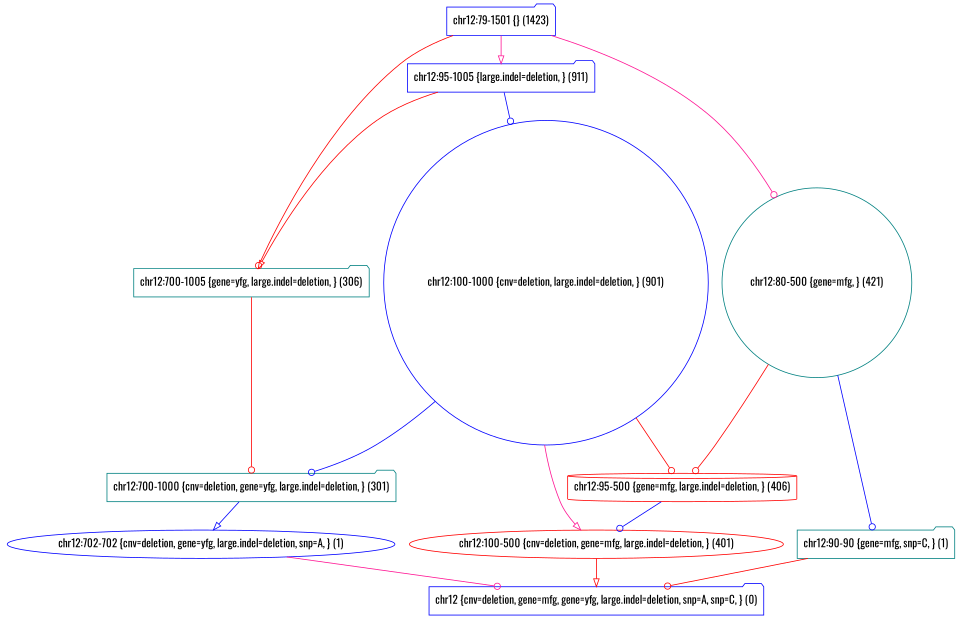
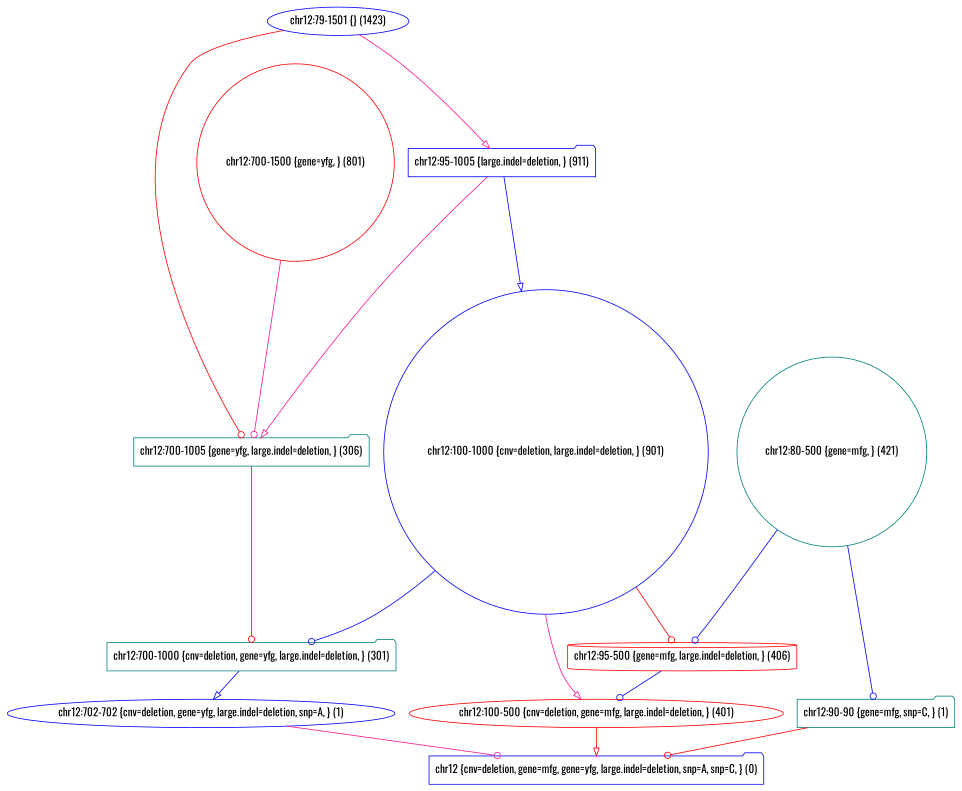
  digraph {
    fontname=Oswald
    node [color=blue fontname=Oswald shape=folder]
    edge [arrowhead=odot color=blue fontname=Oswald]
    "chr12:100-1000 {cnv=deletion, large.indel=deletion, } (901)" [shape=circle]
    "chr12:100-500 {cnv=deletion, gene=mfg, large.indel=deletion, } (401)" [color=red shape=ellipse]
    "chr12:700-1000 {cnv=deletion, gene=yfg, large.indel=deletion, } (301)" [color=teal]
    "chr12:95-500 {gene=mfg, large.indel=deletion, } (406)" [color=red shape=cylinder]
    "chr12 {cnv=deletion, gene=mfg, gene=yfg, large.indel=deletion, snp=A, snp=C, } (0)"
    "chr12:702-702 {cnv=deletion, gene=yfg, large.indel=deletion, snp=A, } (1)" [shape=ellipse]
    "chr12:95-1005 {large.indel=deletion, } (911)"
    "chr12:700-1005 {gene=yfg, large.indel=deletion, } (306)" [color=teal]
    "chr12:90-90 {gene=mfg, snp=C, } (1)" [color=teal]
    "chr12:80-500 {gene=mfg, } (421)" [color=teal shape=circle]
-   "chr12:79-1501 {} (1423)"
+   "chr12:700-1500 {gene=yfg, } (801)" [color=red shape=circle]
+   "chr12:79-1501 {} (1423)" [shape=ellipse]
    "chr12:100-1000 {cnv=deletion, large.indel=deletion, } (901)" -> "chr12:100-500 {cnv=deletion, gene=mfg, large.indel=deletion, } (401)" [arrowhead=onormal color=deeppink]
    "chr12:100-1000 {cnv=deletion, large.indel=deletion, } (901)" -> "chr12:700-1000 {cnv=deletion, gene=yfg, large.indel=deletion, } (301)"
    "chr12:100-1000 {cnv=deletion, large.indel=deletion, } (901)" -> "chr12:95-500 {gene=mfg, large.indel=deletion, } (406)" [color=red]
    "chr12:100-500 {cnv=deletion, gene=mfg, large.indel=deletion, } (401)" -> "chr12 {cnv=deletion, gene=mfg, gene=yfg, large.indel=deletion, snp=A, snp=C, } (0)" [arrowhead=onormal color=red]
    "chr12:700-1000 {cnv=deletion, gene=yfg, large.indel=deletion, } (301)" -> "chr12:702-702 {cnv=deletion, gene=yfg, large.indel=deletion, snp=A, } (1)" [arrowhead=onormal]
    "chr12:95-500 {gene=mfg, large.indel=deletion, } (406)" -> "chr12:100-500 {cnv=deletion, gene=mfg, large.indel=deletion, } (401)"
    "chr12:702-702 {cnv=deletion, gene=yfg, large.indel=deletion, snp=A, } (1)" -> "chr12 {cnv=deletion, gene=mfg, gene=yfg, large.indel=deletion, snp=A, snp=C, } (0)" [color=deeppink]
-   "chr12:95-1005 {large.indel=deletion, } (911)" -> "chr12:100-1000 {cnv=deletion, large.indel=deletion, } (901)"
-   "chr12:95-1005 {large.indel=deletion, } (911)" -> "chr12:700-1005 {gene=yfg, large.indel=deletion, } (306)" [arrowhead=onormal color=red]
+   "chr12:95-1005 {large.indel=deletion, } (911)" -> "chr12:100-1000 {cnv=deletion, large.indel=deletion, } (901)" [arrowhead=onormal]
+   "chr12:95-1005 {large.indel=deletion, } (911)" -> "chr12:700-1005 {gene=yfg, large.indel=deletion, } (306)" [arrowhead=onormal color=deeppink]
    "chr12:700-1005 {gene=yfg, large.indel=deletion, } (306)" -> "chr12:700-1000 {cnv=deletion, gene=yfg, large.indel=deletion, } (301)" [color=red]
    "chr12:90-90 {gene=mfg, snp=C, } (1)" -> "chr12 {cnv=deletion, gene=mfg, gene=yfg, large.indel=deletion, snp=A, snp=C, } (0)" [color=red]
-   "chr12:80-500 {gene=mfg, } (421)" -> "chr12:95-500 {gene=mfg, large.indel=deletion, } (406)" [color=red]
+   "chr12:80-500 {gene=mfg, } (421)" -> "chr12:95-500 {gene=mfg, large.indel=deletion, } (406)"
    "chr12:80-500 {gene=mfg, } (421)" -> "chr12:90-90 {gene=mfg, snp=C, } (1)"
+   "chr12:700-1500 {gene=yfg, } (801)" -> "chr12:700-1005 {gene=yfg, large.indel=deletion, } (306)" [color=deeppink]
    "chr12:79-1501 {} (1423)" -> "chr12:95-1005 {large.indel=deletion, } (911)" [arrowhead=onormal color=deeppink]
    "chr12:79-1501 {} (1423)" -> "chr12:700-1005 {gene=yfg, large.indel=deletion, } (306)" [color=red]
-   "chr12:79-1501 {} (1423)" -> "chr12:80-500 {gene=mfg, } (421)" [color=deeppink]
  }
